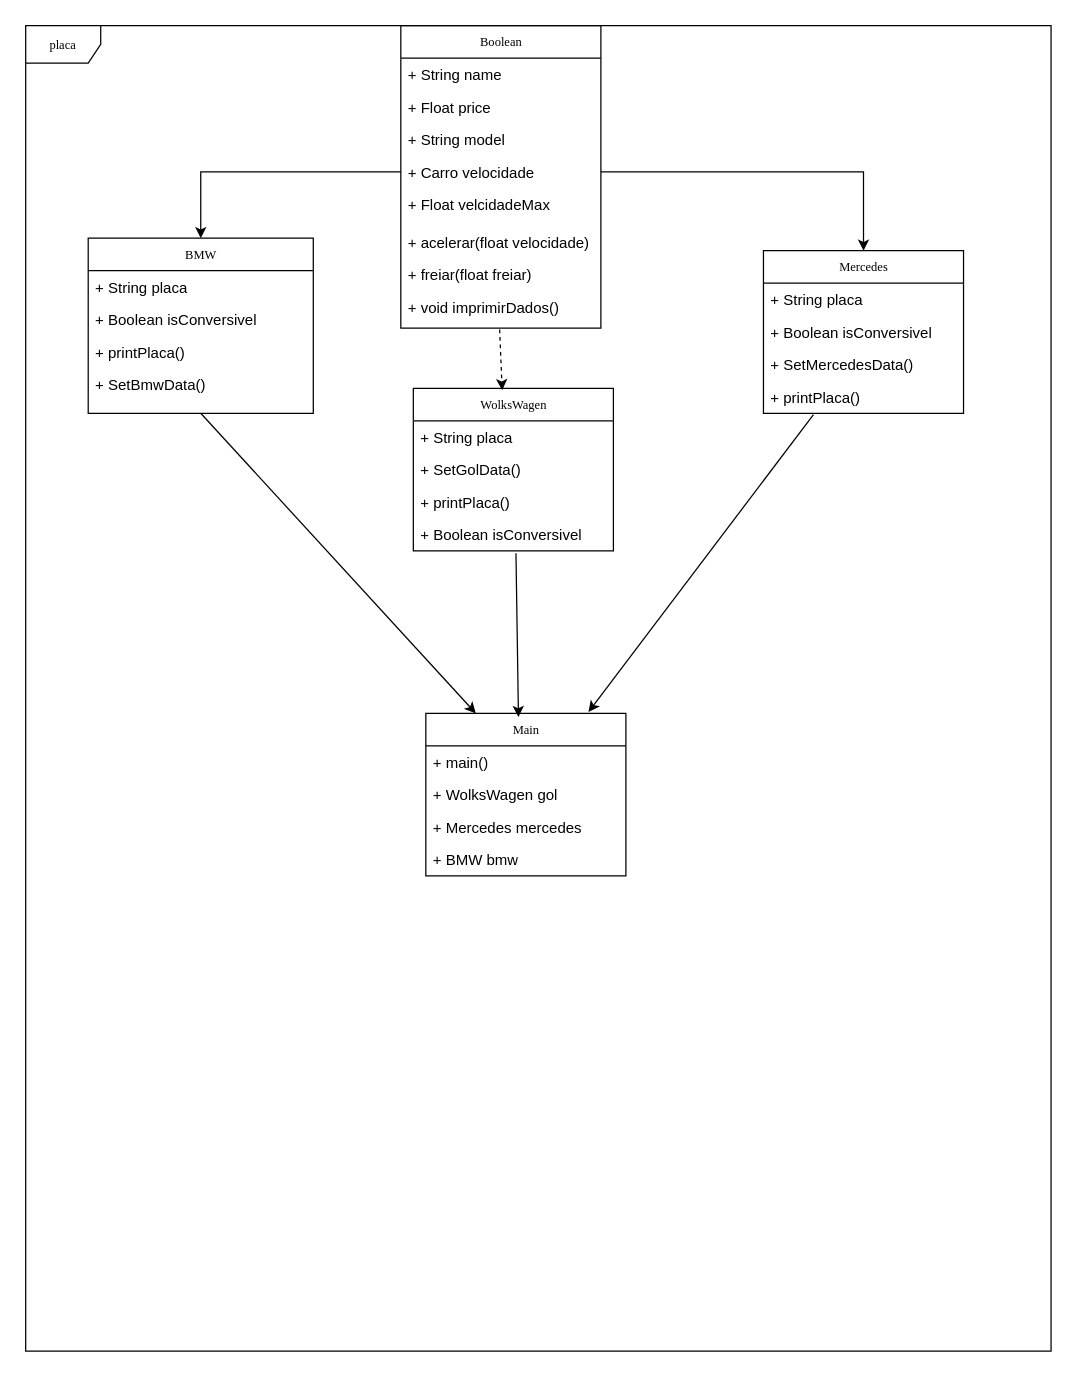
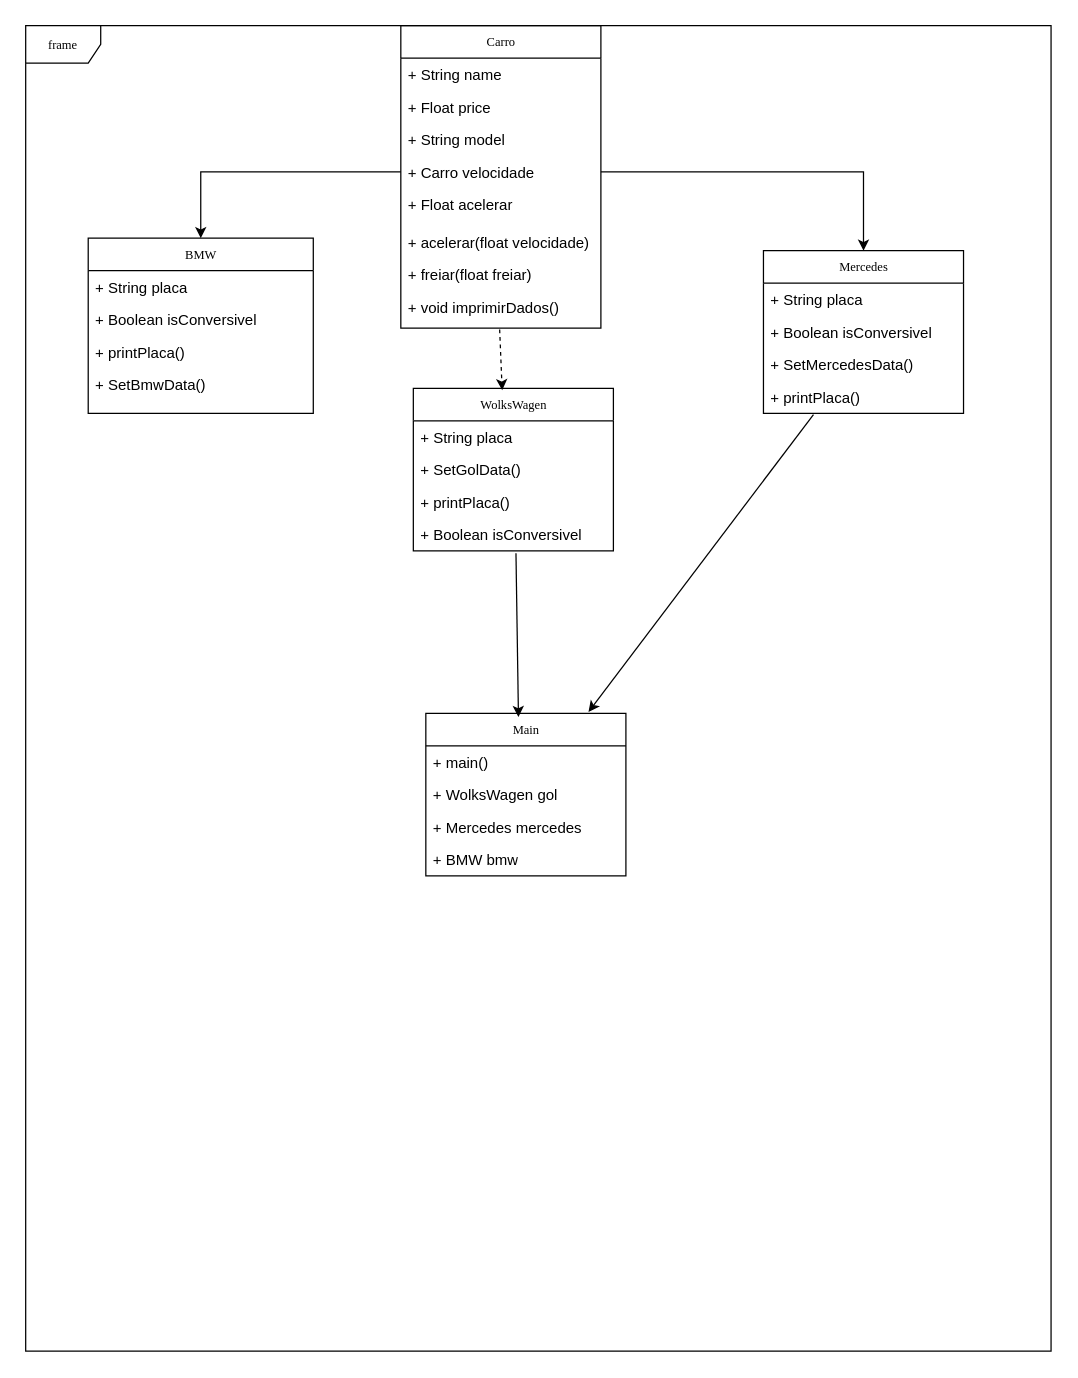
  <mxCell id="0" />
  <mxCell id="1" parent="0" />
- <mxCell id="2" value="placa" style="shape=umlFrame;whiteSpace=wrap;html=1;rounded=0;shadow=0;comic=0;labelBackgroundColor=none;strokeWidth=1;fontFamily=Verdana;fontSize=10;align=center;" parent="1" vertex="1"><mxGeometry x="20" y="20" width="820" height="1060" as="geometry" /></mxCell>
- <mxCell id="3" value="Boolean" style="swimlane;html=1;fontStyle=0;childLayout=stackLayout;horizontal=1;startSize=26;fillColor=none;horizontalStack=0;resizeParent=1;resizeLast=0;collapsible=1;marginBottom=0;swimlaneFillColor=#ffffff;rounded=0;shadow=0;comic=0;labelBackgroundColor=none;strokeWidth=1;fontFamily=Verdana;fontSize=10;align=center;" parent="1" vertex="1"><mxGeometry x="320" y="20" width="160" height="242" as="geometry" /></mxCell>
+ <mxCell id="2" value="frame" style="shape=umlFrame;whiteSpace=wrap;html=1;rounded=0;shadow=0;comic=0;labelBackgroundColor=none;strokeWidth=1;fontFamily=Verdana;fontSize=10;align=center;" parent="1" vertex="1"><mxGeometry x="20" y="20" width="820" height="1060" as="geometry" /></mxCell>
+ <mxCell id="3" value="Carro" style="swimlane;html=1;fontStyle=0;childLayout=stackLayout;horizontal=1;startSize=26;fillColor=none;horizontalStack=0;resizeParent=1;resizeLast=0;collapsible=1;marginBottom=0;swimlaneFillColor=#ffffff;rounded=0;shadow=0;comic=0;labelBackgroundColor=none;strokeWidth=1;fontFamily=Verdana;fontSize=10;align=center;" parent="1" vertex="1"><mxGeometry x="320" y="20" width="160" height="242" as="geometry" /></mxCell>
  <mxCell id="4" value="+ String name" style="text;html=1;strokeColor=none;fillColor=none;align=left;verticalAlign=top;spacingLeft=4;spacingRight=4;whiteSpace=wrap;overflow=hidden;rotatable=0;points=[[0,0.5],[1,0.5]];portConstraint=eastwest;" parent="3" vertex="1"><mxGeometry y="26" width="160" height="26" as="geometry" /></mxCell>
  <mxCell id="5" value="+ Float price" style="text;html=1;strokeColor=none;fillColor=none;align=left;verticalAlign=top;spacingLeft=4;spacingRight=4;whiteSpace=wrap;overflow=hidden;rotatable=0;points=[[0,0.5],[1,0.5]];portConstraint=eastwest;" parent="3" vertex="1"><mxGeometry y="52" width="160" height="26" as="geometry" /></mxCell>
  <mxCell id="6" value="+ String model" style="text;html=1;strokeColor=none;fillColor=none;align=left;verticalAlign=top;spacingLeft=4;spacingRight=4;whiteSpace=wrap;overflow=hidden;rotatable=0;points=[[0,0.5],[1,0.5]];portConstraint=eastwest;" parent="3" vertex="1"><mxGeometry y="78" width="160" height="26" as="geometry" /></mxCell>
  <mxCell id="7" value="+ Carro velocidade" style="text;html=1;strokeColor=none;fillColor=none;align=left;verticalAlign=top;spacingLeft=4;spacingRight=4;whiteSpace=wrap;overflow=hidden;rotatable=0;points=[[0,0.5],[1,0.5]];portConstraint=eastwest;" parent="3" vertex="1"><mxGeometry y="104" width="160" height="26" as="geometry" /></mxCell>
- <mxCell id="8" value="+ Float velcidadeMax" style="text;html=1;strokeColor=none;fillColor=none;align=left;verticalAlign=top;spacingLeft=4;spacingRight=4;whiteSpace=wrap;overflow=hidden;rotatable=0;points=[[0,0.5],[1,0.5]];portConstraint=eastwest;" parent="3" vertex="1"><mxGeometry y="130" width="160" height="30" as="geometry" /></mxCell>
+ <mxCell id="8" value="+ Float acelerar" style="text;html=1;strokeColor=none;fillColor=none;align=left;verticalAlign=top;spacingLeft=4;spacingRight=4;whiteSpace=wrap;overflow=hidden;rotatable=0;points=[[0,0.5],[1,0.5]];portConstraint=eastwest;" parent="3" vertex="1"><mxGeometry y="130" width="160" height="30" as="geometry" /></mxCell>
  <mxCell id="9" value="+ acelerar(float velocidade)" style="text;html=1;strokeColor=none;fillColor=none;align=left;verticalAlign=top;spacingLeft=4;spacingRight=4;whiteSpace=wrap;overflow=hidden;rotatable=0;points=[[0,0.5],[1,0.5]];portConstraint=eastwest;" vertex="1" parent="3"><mxGeometry y="160" width="160" height="26" as="geometry" /></mxCell>
  <mxCell id="10" value="+ freiar(float freiar)" style="text;html=1;strokeColor=none;fillColor=none;align=left;verticalAlign=top;spacingLeft=4;spacingRight=4;whiteSpace=wrap;overflow=hidden;rotatable=0;points=[[0,0.5],[1,0.5]];portConstraint=eastwest;" vertex="1" parent="3"><mxGeometry y="186" width="160" height="26" as="geometry" /></mxCell>
  <mxCell id="11" value="+ void imprimirDados()" style="text;html=1;strokeColor=none;fillColor=none;align=left;verticalAlign=top;spacingLeft=4;spacingRight=4;whiteSpace=wrap;overflow=hidden;rotatable=0;points=[[0,0.5],[1,0.5]];portConstraint=eastwest;" vertex="1" parent="3"><mxGeometry y="212" width="160" height="30" as="geometry" /></mxCell>
  <mxCell id="12" value="WolksWagen" style="swimlane;html=1;fontStyle=0;childLayout=stackLayout;horizontal=1;startSize=26;fillColor=none;horizontalStack=0;resizeParent=1;resizeLast=0;collapsible=1;marginBottom=0;swimlaneFillColor=#ffffff;rounded=0;shadow=0;comic=0;labelBackgroundColor=none;strokeWidth=1;fontFamily=Verdana;fontSize=10;align=center;" parent="1" vertex="1"><mxGeometry x="330" y="310" width="160" height="130" as="geometry" /></mxCell>
  <mxCell id="13" value="+ String placa" style="text;html=1;strokeColor=none;fillColor=none;align=left;verticalAlign=top;spacingLeft=4;spacingRight=4;whiteSpace=wrap;overflow=hidden;rotatable=0;points=[[0,0.5],[1,0.5]];portConstraint=eastwest;" vertex="1" parent="12"><mxGeometry y="26" width="160" height="26" as="geometry" /></mxCell>
  <mxCell id="14" value="+ SetGolData()" style="text;html=1;strokeColor=none;fillColor=none;align=left;verticalAlign=top;spacingLeft=4;spacingRight=4;whiteSpace=wrap;overflow=hidden;rotatable=0;points=[[0,0.5],[1,0.5]];portConstraint=eastwest;" vertex="1" parent="12"><mxGeometry y="52" width="160" height="26" as="geometry" /></mxCell>
  <mxCell id="15" value="+ printPlaca()" style="text;html=1;strokeColor=none;fillColor=none;align=left;verticalAlign=top;spacingLeft=4;spacingRight=4;whiteSpace=wrap;overflow=hidden;rotatable=0;points=[[0,0.5],[1,0.5]];portConstraint=eastwest;" vertex="1" parent="12"><mxGeometry y="78" width="160" height="26" as="geometry" /></mxCell>
  <mxCell id="16" value="+ Boolean isConversivel" style="text;html=1;strokeColor=none;fillColor=none;align=left;verticalAlign=top;spacingLeft=4;spacingRight=4;whiteSpace=wrap;overflow=hidden;rotatable=0;points=[[0,0.5],[1,0.5]];portConstraint=eastwest;" vertex="1" parent="12"><mxGeometry y="104" width="160" height="26" as="geometry" /></mxCell>
  <mxCell id="17" value="Mercedes" style="swimlane;html=1;fontStyle=0;childLayout=stackLayout;horizontal=1;startSize=26;fillColor=none;horizontalStack=0;resizeParent=1;resizeLast=0;collapsible=1;marginBottom=0;swimlaneFillColor=#ffffff;rounded=0;shadow=0;comic=0;labelBackgroundColor=none;strokeWidth=1;fontFamily=Verdana;fontSize=10;align=center;" parent="1" vertex="1"><mxGeometry x="610" y="200" width="160" height="130" as="geometry" /></mxCell>
  <mxCell id="18" value="+ String placa" style="text;html=1;strokeColor=none;fillColor=none;align=left;verticalAlign=top;spacingLeft=4;spacingRight=4;whiteSpace=wrap;overflow=hidden;rotatable=0;points=[[0,0.5],[1,0.5]];portConstraint=eastwest;" vertex="1" parent="17"><mxGeometry y="26" width="160" height="26" as="geometry" /></mxCell>
  <mxCell id="19" value="+ Boolean isConversivel" style="text;html=1;strokeColor=none;fillColor=none;align=left;verticalAlign=top;spacingLeft=4;spacingRight=4;whiteSpace=wrap;overflow=hidden;rotatable=0;points=[[0,0.5],[1,0.5]];portConstraint=eastwest;" vertex="1" parent="17"><mxGeometry y="52" width="160" height="26" as="geometry" /></mxCell>
  <mxCell id="20" value="+ SetMercedesData()" style="text;html=1;strokeColor=none;fillColor=none;align=left;verticalAlign=top;spacingLeft=4;spacingRight=4;whiteSpace=wrap;overflow=hidden;rotatable=0;points=[[0,0.5],[1,0.5]];portConstraint=eastwest;" vertex="1" parent="17"><mxGeometry y="78" width="160" height="26" as="geometry" /></mxCell>
  <mxCell id="21" value="+ printPlaca()" style="text;html=1;strokeColor=none;fillColor=none;align=left;verticalAlign=top;spacingLeft=4;spacingRight=4;whiteSpace=wrap;overflow=hidden;rotatable=0;points=[[0,0.5],[1,0.5]];portConstraint=eastwest;" vertex="1" parent="17"><mxGeometry y="104" width="160" height="26" as="geometry" /></mxCell>
  <mxCell id="22" value="BMW" style="swimlane;html=1;fontStyle=0;childLayout=stackLayout;horizontal=1;startSize=26;fillColor=none;horizontalStack=0;resizeParent=1;resizeLast=0;collapsible=1;marginBottom=0;swimlaneFillColor=#ffffff;rounded=0;shadow=0;comic=0;labelBackgroundColor=none;strokeWidth=1;fontFamily=Verdana;fontSize=10;align=center;" parent="1" vertex="1"><mxGeometry x="70" y="190" width="180" height="140" as="geometry" /></mxCell>
  <mxCell id="23" value="+ String placa" style="text;html=1;strokeColor=none;fillColor=none;align=left;verticalAlign=top;spacingLeft=4;spacingRight=4;whiteSpace=wrap;overflow=hidden;rotatable=0;points=[[0,0.5],[1,0.5]];portConstraint=eastwest;" parent="22" vertex="1"><mxGeometry y="26" width="180" height="26" as="geometry" /></mxCell>
  <mxCell id="24" value="+ Boolean isConversivel" style="text;html=1;strokeColor=none;fillColor=none;align=left;verticalAlign=top;spacingLeft=4;spacingRight=4;whiteSpace=wrap;overflow=hidden;rotatable=0;points=[[0,0.5],[1,0.5]];portConstraint=eastwest;" parent="22" vertex="1"><mxGeometry y="52" width="180" height="26" as="geometry" /></mxCell>
  <mxCell id="25" value="+ printPlaca()" style="text;html=1;strokeColor=none;fillColor=none;align=left;verticalAlign=top;spacingLeft=4;spacingRight=4;whiteSpace=wrap;overflow=hidden;rotatable=0;points=[[0,0.5],[1,0.5]];portConstraint=eastwest;" vertex="1" parent="22"><mxGeometry y="78" width="180" height="26" as="geometry" /></mxCell>
  <mxCell id="26" value="+ SetBmwData()" style="text;html=1;strokeColor=none;fillColor=none;align=left;verticalAlign=top;spacingLeft=4;spacingRight=4;whiteSpace=wrap;overflow=hidden;rotatable=0;points=[[0,0.5],[1,0.5]];portConstraint=eastwest;" vertex="1" parent="22"><mxGeometry y="104" width="180" height="26" as="geometry" /></mxCell>
  <mxCell id="27" style="edgeStyle=orthogonalEdgeStyle;rounded=0;orthogonalLoop=1;jettySize=auto;html=1;exitX=0;exitY=0.5;exitDx=0;exitDy=0;entryX=0.5;entryY=0;entryDx=0;entryDy=0;" edge="1" parent="1" source="7" target="22"><mxGeometry relative="1" as="geometry" /></mxCell>
  <mxCell id="28" style="edgeStyle=orthogonalEdgeStyle;rounded=0;orthogonalLoop=1;jettySize=auto;html=1;exitX=1;exitY=0.5;exitDx=0;exitDy=0;" edge="1" parent="1" source="7" target="17"><mxGeometry relative="1" as="geometry" /></mxCell>
  <mxCell id="29" value="" style="endArrow=classic;html=1;rounded=0;exitX=0.494;exitY=1.033;exitDx=0;exitDy=0;exitPerimeter=0;entryX=0.444;entryY=0.012;entryDx=0;entryDy=0;entryPerimeter=0;dashed=1;" edge="1" parent="1" source="11" target="12"><mxGeometry width="50" height="50" relative="1" as="geometry"><mxPoint x="400" y="420" as="sourcePoint" /><mxPoint x="450" y="370" as="targetPoint" /><Array as="points" /></mxGeometry></mxCell>
  <mxCell id="30" value="Main" style="swimlane;html=1;fontStyle=0;childLayout=stackLayout;horizontal=1;startSize=26;fillColor=none;horizontalStack=0;resizeParent=1;resizeLast=0;collapsible=1;marginBottom=0;swimlaneFillColor=#ffffff;rounded=0;shadow=0;comic=0;labelBackgroundColor=none;strokeWidth=1;fontFamily=Verdana;fontSize=10;align=center;" vertex="1" parent="1"><mxGeometry x="340" y="570" width="160" height="130" as="geometry" /></mxCell>
  <mxCell id="31" value="+ main()" style="text;html=1;strokeColor=none;fillColor=none;align=left;verticalAlign=top;spacingLeft=4;spacingRight=4;whiteSpace=wrap;overflow=hidden;rotatable=0;points=[[0,0.5],[1,0.5]];portConstraint=eastwest;" vertex="1" parent="30"><mxGeometry y="26" width="160" height="26" as="geometry" /></mxCell>
  <mxCell id="32" value="+ WolksWagen gol" style="text;html=1;strokeColor=none;fillColor=none;align=left;verticalAlign=top;spacingLeft=4;spacingRight=4;whiteSpace=wrap;overflow=hidden;rotatable=0;points=[[0,0.5],[1,0.5]];portConstraint=eastwest;" vertex="1" parent="30"><mxGeometry y="52" width="160" height="26" as="geometry" /></mxCell>
  <mxCell id="33" value="+ Mercedes mercedes" style="text;html=1;strokeColor=none;fillColor=none;align=left;verticalAlign=top;spacingLeft=4;spacingRight=4;whiteSpace=wrap;overflow=hidden;rotatable=0;points=[[0,0.5],[1,0.5]];portConstraint=eastwest;" vertex="1" parent="30"><mxGeometry y="78" width="160" height="26" as="geometry" /></mxCell>
  <mxCell id="34" value="+ BMW bmw" style="text;html=1;strokeColor=none;fillColor=none;align=left;verticalAlign=top;spacingLeft=4;spacingRight=4;whiteSpace=wrap;overflow=hidden;rotatable=0;points=[[0,0.5],[1,0.5]];portConstraint=eastwest;" vertex="1" parent="30"><mxGeometry y="104" width="160" height="26" as="geometry" /></mxCell>
- <mxCell id="35" value="" style="endArrow=classic;html=1;rounded=0;exitX=0.5;exitY=1;exitDx=0;exitDy=0;entryX=0.25;entryY=0;entryDx=0;entryDy=0;" edge="1" parent="1" source="22" target="30"><mxGeometry width="50" height="50" relative="1" as="geometry"><mxPoint x="270" y="530" as="sourcePoint" /><mxPoint x="320" y="480" as="targetPoint" /></mxGeometry></mxCell>
  <mxCell id="36" value="" style="endArrow=classic;html=1;rounded=0;exitX=0.513;exitY=1.077;exitDx=0;exitDy=0;exitPerimeter=0;entryX=0.463;entryY=0.023;entryDx=0;entryDy=0;entryPerimeter=0;" edge="1" parent="1" source="16" target="30"><mxGeometry width="50" height="50" relative="1" as="geometry"><mxPoint x="410" y="560" as="sourcePoint" /><mxPoint x="460" y="510" as="targetPoint" /></mxGeometry></mxCell>
  <mxCell id="37" value="" style="endArrow=classic;html=1;rounded=0;entryX=0.813;entryY=-0.008;entryDx=0;entryDy=0;entryPerimeter=0;exitX=0.25;exitY=1.038;exitDx=0;exitDy=0;exitPerimeter=0;" edge="1" parent="1" source="21" target="30"><mxGeometry width="50" height="50" relative="1" as="geometry"><mxPoint x="420" y="570" as="sourcePoint" /><mxPoint x="470" y="520" as="targetPoint" /></mxGeometry></mxCell>
